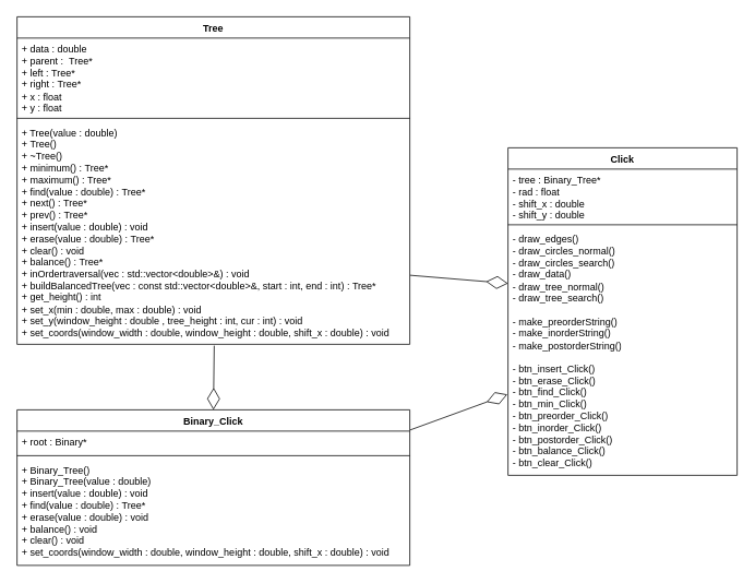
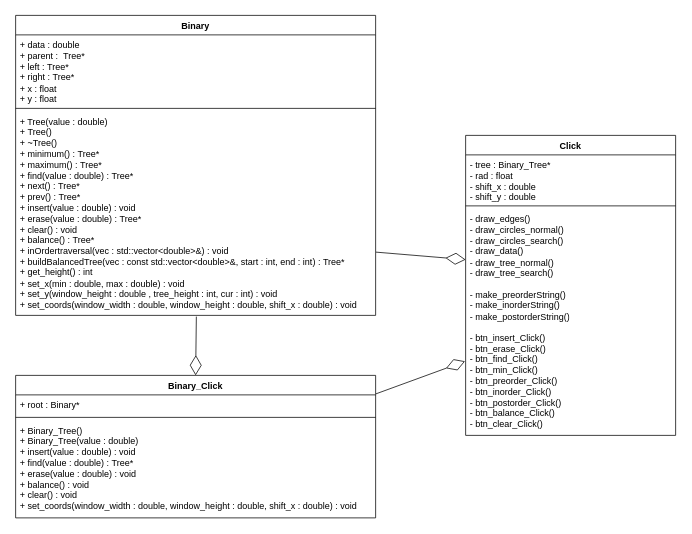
  <mxCell id="0" />
  <mxCell id="1" parent="0" />
- <mxCell id="2" value="Tree" style="swimlane;fontStyle=1;align=center;verticalAlign=top;childLayout=stackLayout;horizontal=1;startSize=26;horizontalStack=0;resizeParent=1;resizeParentMax=0;resizeLast=0;collapsible=1;marginBottom=0;whiteSpace=wrap;html=1;" vertex="1" parent="1"><mxGeometry x="20" y="20" width="480" height="400" as="geometry" /></mxCell>
+ <mxCell id="2" value="Binary" style="swimlane;fontStyle=1;align=center;verticalAlign=top;childLayout=stackLayout;horizontal=1;startSize=26;horizontalStack=0;resizeParent=1;resizeParentMax=0;resizeLast=0;collapsible=1;marginBottom=0;whiteSpace=wrap;html=1;" vertex="1" parent="1"><mxGeometry x="20" y="20" width="480" height="400" as="geometry" /></mxCell>
  <mxCell id="3" value="+ data : double&lt;div&gt;+ parent :&amp;nbsp;&lt;span style=&quot;background-color: initial;&quot;&gt;&amp;nbsp;Tree*&lt;/span&gt;&lt;span style=&quot;background-color: initial;&quot;&gt;&amp;nbsp;&lt;/span&gt;&lt;/div&gt;&lt;div&gt;+ left :&amp;nbsp;&lt;span style=&quot;background-color: initial;&quot;&gt;Tree*&lt;/span&gt;&lt;span style=&quot;background-color: initial;&quot;&gt;&amp;nbsp;&lt;/span&gt;&lt;br&gt;&lt;/div&gt;&lt;div&gt;+ right :&amp;nbsp;&lt;span style=&quot;background-color: initial;&quot;&gt;Tree*&lt;/span&gt;&lt;span style=&quot;background-color: initial;&quot;&gt;&amp;nbsp;&lt;/span&gt;&lt;br&gt;&lt;/div&gt;&lt;div&gt;+ x :&amp;nbsp;&lt;span style=&quot;background-color: initial;&quot;&gt;float&lt;/span&gt;&lt;span style=&quot;background-color: initial;&quot;&gt;&amp;nbsp;&lt;/span&gt;&lt;br&gt;&lt;/div&gt;&lt;div&gt;&lt;span style=&quot;background-color: initial;&quot;&gt;+ y :&amp;nbsp;&lt;/span&gt;&lt;span style=&quot;background-color: initial;&quot;&gt;float&lt;/span&gt;&lt;/div&gt;" style="text;strokeColor=none;fillColor=none;align=left;verticalAlign=top;spacingLeft=4;spacingRight=4;overflow=hidden;rotatable=0;points=[[0,0.5],[1,0.5]];portConstraint=eastwest;whiteSpace=wrap;html=1;" vertex="1" parent="2"><mxGeometry y="26" width="480" height="94" as="geometry" /></mxCell>
  <mxCell id="4" value="" style="line;strokeWidth=1;fillColor=none;align=left;verticalAlign=middle;spacingTop=-1;spacingLeft=3;spacingRight=3;rotatable=0;labelPosition=right;points=[];portConstraint=eastwest;strokeColor=inherit;" vertex="1" parent="2"><mxGeometry y="120" width="480" height="8" as="geometry" /></mxCell>
  <mxCell id="5" value="&lt;div&gt;+ Tree(value :&amp;nbsp;&lt;span style=&quot;background-color: initial;&quot;&gt;double&lt;/span&gt;&lt;span style=&quot;background-color: initial;&quot;&gt;)&lt;/span&gt;&lt;/div&gt;&lt;div&gt;+&amp;nbsp;Tree()&lt;/div&gt;&lt;div&gt;+&amp;nbsp;~Tree()&lt;/div&gt;&lt;div&gt;+ minimum() :&amp;nbsp;&lt;span style=&quot;background-color: initial;&quot;&gt;Tree*&lt;/span&gt;&lt;br&gt;&lt;/div&gt;&lt;div&gt;&lt;span style=&quot;background-color: initial;&quot;&gt;+ maximum() :&amp;nbsp;&lt;/span&gt;&lt;span style=&quot;background-color: initial;&quot;&gt;Tree*&lt;/span&gt;&lt;span style=&quot;background-color: initial;&quot;&gt;&lt;br&gt;&lt;/span&gt;&lt;/div&gt;&lt;div&gt;&lt;span style=&quot;background-color: initial;&quot;&gt;+ find(value :&amp;nbsp;&lt;/span&gt;&lt;span style=&quot;background-color: initial;&quot;&gt;double&lt;/span&gt;&lt;span style=&quot;background-color: initial;&quot;&gt;) :&amp;nbsp;&lt;/span&gt;&lt;span style=&quot;background-color: initial;&quot;&gt;Tree*&lt;/span&gt;&lt;/div&gt;&lt;div&gt;+ next() :&amp;nbsp;&lt;span style=&quot;background-color: initial;&quot;&gt;Tree*&lt;/span&gt;&lt;br&gt;&lt;/div&gt;&lt;div&gt;&lt;span style=&quot;background-color: initial;&quot;&gt;+ prev() :&amp;nbsp;&lt;/span&gt;&lt;span style=&quot;background-color: initial;&quot;&gt;Tree*&lt;/span&gt;&lt;span style=&quot;background-color: initial;&quot;&gt;&lt;br&gt;&lt;/span&gt;&lt;/div&gt;&lt;div&gt;&lt;span style=&quot;background-color: initial;&quot;&gt;+ insert(value :&amp;nbsp;&lt;/span&gt;&lt;span style=&quot;background-color: initial;&quot;&gt;double&lt;/span&gt;&lt;span style=&quot;background-color: initial;&quot;&gt;) :&amp;nbsp;&lt;/span&gt;&lt;span style=&quot;background-color: initial;&quot;&gt;void&lt;/span&gt;&lt;span style=&quot;background-color: initial;&quot;&gt;&amp;nbsp;&lt;/span&gt;&lt;/div&gt;&lt;div&gt;+ erase(value :&amp;nbsp;&lt;span style=&quot;background-color: initial;&quot;&gt;double&lt;/span&gt;&lt;span style=&quot;background-color: initial;&quot;&gt;) :&amp;nbsp;&lt;/span&gt;&lt;span style=&quot;background-color: initial;&quot;&gt;Tree*&lt;/span&gt;&lt;/div&gt;&lt;div&gt;+ clear() :&amp;nbsp;&lt;span style=&quot;background-color: initial;&quot;&gt;void&lt;/span&gt;&lt;span style=&quot;background-color: initial;&quot;&gt;&amp;nbsp;&lt;/span&gt;&lt;br&gt;&lt;/div&gt;&lt;div&gt;&lt;span style=&quot;background-color: initial;&quot;&gt;+ balance() :&amp;nbsp;&lt;/span&gt;&lt;span style=&quot;background-color: initial;&quot;&gt;Tree*&lt;/span&gt;&lt;span style=&quot;background-color: initial;&quot;&gt;&lt;br&gt;&lt;/span&gt;&lt;/div&gt;&lt;div&gt;+ inOrdertraversal(vec :&amp;nbsp;&lt;span style=&quot;background-color: initial;&quot;&gt;std::vector&amp;lt;double&amp;gt;&amp;amp;&lt;/span&gt;&lt;span style=&quot;background-color: initial;&quot;&gt;) :&amp;nbsp;&lt;/span&gt;&lt;span style=&quot;background-color: initial;&quot;&gt;void&lt;/span&gt;&lt;span style=&quot;background-color: initial;&quot;&gt;&amp;nbsp;&lt;/span&gt;&lt;/div&gt;&lt;div&gt;+ buildBalancedTree(vec :&amp;nbsp;&lt;span style=&quot;background-color: initial;&quot;&gt;const std::vector&amp;lt;double&amp;gt;&amp;amp;&lt;/span&gt;&lt;span style=&quot;background-color: initial;&quot;&gt;, start :&amp;nbsp;&lt;/span&gt;&lt;span style=&quot;background-color: initial;&quot;&gt;int&lt;/span&gt;&lt;span style=&quot;background-color: initial;&quot;&gt;, end :&amp;nbsp;&lt;/span&gt;&lt;span style=&quot;background-color: initial;&quot;&gt;int&lt;/span&gt;&lt;span style=&quot;background-color: initial;&quot;&gt;) :&amp;nbsp;&lt;/span&gt;&lt;span style=&quot;background-color: initial;&quot;&gt;Tree*&lt;/span&gt;&lt;/div&gt;&lt;div&gt;+ get_height() :&amp;nbsp;&lt;span style=&quot;background-color: initial;&quot;&gt;int&lt;/span&gt;&lt;span style=&quot;background-color: initial;&quot;&gt;&amp;nbsp;&lt;/span&gt;&lt;br&gt;&lt;/div&gt;&lt;div&gt;+ set_x(min :&amp;nbsp;&lt;span style=&quot;background-color: initial;&quot;&gt;double&lt;/span&gt;&lt;span style=&quot;background-color: initial;&quot;&gt;, max :&amp;nbsp;&lt;/span&gt;&lt;span style=&quot;background-color: initial;&quot;&gt;double&lt;/span&gt;&lt;span style=&quot;background-color: initial;&quot;&gt;) :&amp;nbsp;&lt;/span&gt;&lt;span style=&quot;background-color: initial;&quot;&gt;void&lt;/span&gt;&lt;span style=&quot;background-color: initial;&quot;&gt;&amp;nbsp;&lt;/span&gt;&lt;/div&gt;&lt;div&gt;+ set_y(window_height :&amp;nbsp;&lt;span style=&quot;background-color: initial;&quot;&gt;double&lt;/span&gt;&lt;span style=&quot;background-color: initial;&quot;&gt;&amp;nbsp;&lt;/span&gt;&lt;span style=&quot;background-color: initial;&quot;&gt;, tree_height :&amp;nbsp;&lt;/span&gt;&lt;span style=&quot;background-color: initial;&quot;&gt;int&lt;/span&gt;&lt;span style=&quot;background-color: initial;&quot;&gt;, cur :&amp;nbsp;&lt;/span&gt;&lt;span style=&quot;background-color: initial;&quot;&gt;int&lt;/span&gt;&lt;span style=&quot;background-color: initial;&quot;&gt;) :&amp;nbsp;&lt;/span&gt;&lt;span style=&quot;background-color: initial;&quot;&gt;void&lt;/span&gt;&lt;span style=&quot;background-color: initial;&quot;&gt;&amp;nbsp;&lt;/span&gt;&lt;/div&gt;&lt;div&gt;+ set_coords(window_width :&amp;nbsp;&lt;span style=&quot;background-color: initial;&quot;&gt;double&lt;/span&gt;&lt;span style=&quot;background-color: initial;&quot;&gt;, window_height :&amp;nbsp;&lt;/span&gt;&lt;span style=&quot;background-color: initial;&quot;&gt;double&lt;/span&gt;&lt;span style=&quot;background-color: initial;&quot;&gt;, shift_x :&amp;nbsp;&lt;/span&gt;&lt;span style=&quot;background-color: initial;&quot;&gt;double&lt;/span&gt;&lt;span style=&quot;background-color: initial;&quot;&gt;) :&amp;nbsp;&lt;/span&gt;&lt;span style=&quot;background-color: initial;&quot;&gt;void&lt;/span&gt;&lt;span style=&quot;background-color: initial;&quot;&gt;&amp;nbsp;&lt;/span&gt;&lt;/div&gt;&lt;div&gt;&lt;br&gt;&lt;/div&gt;&lt;div&gt;&lt;br&gt;&lt;/div&gt;&lt;div&gt;&lt;br&gt;&lt;/div&gt;&lt;div&gt;&lt;br&gt;&lt;/div&gt;&lt;div&gt;&lt;br&gt;&lt;/div&gt;&lt;div&gt;&lt;br&gt;&lt;/div&gt;" style="text;strokeColor=none;fillColor=none;align=left;verticalAlign=top;spacingLeft=4;spacingRight=4;overflow=hidden;rotatable=0;points=[[0,0.5],[1,0.5]];portConstraint=eastwest;whiteSpace=wrap;html=1;" vertex="1" parent="2"><mxGeometry y="128" width="480" height="272" as="geometry" /></mxCell>
  <mxCell id="6" value="Binary_Click" style="swimlane;fontStyle=1;align=center;verticalAlign=top;childLayout=stackLayout;horizontal=1;startSize=26;horizontalStack=0;resizeParent=1;resizeParentMax=0;resizeLast=0;collapsible=1;marginBottom=0;whiteSpace=wrap;html=1;" vertex="1" parent="1"><mxGeometry x="20" y="500" width="480" height="190" as="geometry" /></mxCell>
  <mxCell id="7" value="+ root : Binary*&amp;nbsp;" style="text;strokeColor=none;fillColor=none;align=left;verticalAlign=top;spacingLeft=4;spacingRight=4;overflow=hidden;rotatable=0;points=[[0,0.5],[1,0.5]];portConstraint=eastwest;whiteSpace=wrap;html=1;" vertex="1" parent="6"><mxGeometry y="26" width="480" height="26" as="geometry" /></mxCell>
  <mxCell id="8" value="" style="line;strokeWidth=1;fillColor=none;align=left;verticalAlign=middle;spacingTop=-1;spacingLeft=3;spacingRight=3;rotatable=0;labelPosition=right;points=[];portConstraint=eastwest;strokeColor=inherit;" vertex="1" parent="6"><mxGeometry y="52" width="480" height="8" as="geometry" /></mxCell>
  <mxCell id="9" value="&lt;div&gt;+ Binary_Tree()&lt;br&gt;&lt;/div&gt;&lt;div&gt;+ Binary_Tree(value :&amp;nbsp;&lt;span style=&quot;background-color: initial;&quot;&gt;double&lt;/span&gt;&lt;span style=&quot;background-color: initial;&quot;&gt;)&lt;/span&gt;&lt;/div&gt;&lt;div&gt;+ insert(value :&amp;nbsp;&lt;span style=&quot;background-color: initial;&quot;&gt;double&lt;/span&gt;&lt;span style=&quot;background-color: initial;&quot;&gt;) :&amp;nbsp;&lt;/span&gt;&lt;span style=&quot;background-color: initial;&quot;&gt;void&lt;/span&gt;&lt;span style=&quot;background-color: initial;&quot;&gt;&amp;nbsp;&lt;/span&gt;&lt;/div&gt;&lt;div&gt;+ find(value :&amp;nbsp;&lt;span style=&quot;background-color: initial;&quot;&gt;double&lt;/span&gt;&lt;span style=&quot;background-color: initial;&quot;&gt;) :&amp;nbsp;&lt;/span&gt;&lt;span style=&quot;background-color: initial;&quot;&gt;Tree*&lt;/span&gt;&lt;/div&gt;&lt;div&gt;&lt;span style=&quot;background-color: initial;&quot;&gt;+ erase(value :&amp;nbsp;&lt;/span&gt;&lt;span style=&quot;background-color: initial;&quot;&gt;double&lt;/span&gt;&lt;span style=&quot;background-color: initial;&quot;&gt;) :&amp;nbsp;&lt;/span&gt;&lt;span style=&quot;background-color: initial;&quot;&gt;void&lt;/span&gt;&lt;/div&gt;&lt;div&gt;&lt;span style=&quot;background-color: initial;&quot;&gt;+ balance() :&amp;nbsp;&lt;/span&gt;&lt;span style=&quot;background-color: initial;&quot;&gt;void&lt;/span&gt;&lt;span style=&quot;background-color: initial;&quot;&gt;&amp;nbsp;&lt;/span&gt;&lt;span style=&quot;background-color: initial;&quot;&gt;&lt;br&gt;&lt;/span&gt;&lt;/div&gt;&lt;div&gt;&lt;span style=&quot;background-color: initial;&quot;&gt;+ clear() :&amp;nbsp;&lt;/span&gt;&lt;span style=&quot;background-color: initial;&quot;&gt;void&lt;/span&gt;&lt;span style=&quot;background-color: initial;&quot;&gt;&amp;nbsp;&lt;/span&gt;&lt;span style=&quot;background-color: initial;&quot;&gt;&lt;br&gt;&lt;/span&gt;&lt;/div&gt;&lt;div&gt;&lt;span style=&quot;background-color: initial;&quot;&gt;+ set_coords(window_width :&amp;nbsp;&lt;/span&gt;&lt;span style=&quot;background-color: initial;&quot;&gt;double&lt;/span&gt;&lt;span style=&quot;background-color: initial;&quot;&gt;, window_height :&amp;nbsp;&lt;/span&gt;&lt;span style=&quot;background-color: initial;&quot;&gt;double&lt;/span&gt;&lt;span style=&quot;background-color: initial;&quot;&gt;, shift_x :&amp;nbsp;&lt;/span&gt;&lt;span style=&quot;background-color: initial;&quot;&gt;double&lt;/span&gt;&lt;span style=&quot;background-color: initial;&quot;&gt;) :&amp;nbsp;&lt;/span&gt;&lt;span style=&quot;background-color: initial;&quot;&gt;void&lt;/span&gt;&lt;span style=&quot;background-color: initial;&quot;&gt;&amp;nbsp;&lt;/span&gt;&lt;/div&gt;" style="text;strokeColor=none;fillColor=none;align=left;verticalAlign=top;spacingLeft=4;spacingRight=4;overflow=hidden;rotatable=0;points=[[0,0.5],[1,0.5]];portConstraint=eastwest;whiteSpace=wrap;html=1;" vertex="1" parent="6"><mxGeometry y="60" width="480" height="130" as="geometry" /></mxCell>
  <mxCell id="10" value="Click" style="swimlane;fontStyle=1;align=center;verticalAlign=top;childLayout=stackLayout;horizontal=1;startSize=26;horizontalStack=0;resizeParent=1;resizeParentMax=0;resizeLast=0;collapsible=1;marginBottom=0;whiteSpace=wrap;html=1;" vertex="1" parent="1"><mxGeometry x="620" y="180" width="280" height="400" as="geometry" /></mxCell>
  <mxCell id="11" value="- tree : Binary_Tree*&lt;div&gt;- rad :&amp;nbsp;&lt;span style=&quot;background-color: initial;&quot;&gt;float&lt;/span&gt;&lt;span style=&quot;background-color: initial;&quot;&gt;&amp;nbsp;&lt;/span&gt;&lt;br&gt;&lt;/div&gt;&lt;div&gt;&lt;span style=&quot;background-color: initial;&quot;&gt;- shift_x :&amp;nbsp;&lt;/span&gt;&lt;span style=&quot;background-color: initial;&quot;&gt;double&lt;/span&gt;&lt;span style=&quot;background-color: initial;&quot;&gt;&amp;nbsp;&lt;/span&gt;&lt;span style=&quot;background-color: initial;&quot;&gt;&lt;br&gt;&lt;/span&gt;&lt;/div&gt;&lt;div&gt;&lt;span style=&quot;background-color: initial;&quot;&gt;- shift_y :&amp;nbsp;&lt;/span&gt;&lt;span style=&quot;background-color: initial;&quot;&gt;double&lt;/span&gt;&lt;span style=&quot;background-color: initial;&quot;&gt;&lt;br&gt;&lt;/span&gt;&lt;/div&gt;" style="text;strokeColor=none;fillColor=none;align=left;verticalAlign=top;spacingLeft=4;spacingRight=4;overflow=hidden;rotatable=0;points=[[0,0.5],[1,0.5]];portConstraint=eastwest;whiteSpace=wrap;html=1;" vertex="1" parent="10"><mxGeometry y="26" width="280" height="64" as="geometry" /></mxCell>
  <mxCell id="12" value="" style="line;strokeWidth=1;fillColor=none;align=left;verticalAlign=middle;spacingTop=-1;spacingLeft=3;spacingRight=3;rotatable=0;labelPosition=right;points=[];portConstraint=eastwest;strokeColor=inherit;" vertex="1" parent="10"><mxGeometry y="90" width="280" height="8" as="geometry" /></mxCell>
  <mxCell id="13" value="-&amp;nbsp;draw_edges()&lt;div&gt;-&amp;nbsp;draw_circles_normal()&lt;/div&gt;&lt;div&gt;-&amp;nbsp;draw_circles_search()&lt;/div&gt;&lt;div&gt;-&amp;nbsp;draw_data()&lt;/div&gt;&lt;div&gt;-&amp;nbsp;draw_tree_normal()&lt;/div&gt;&lt;div&gt;-&amp;nbsp;draw_tree_search()&lt;/div&gt;&lt;div&gt;&lt;br&gt;&lt;/div&gt;&lt;div&gt;-&amp;nbsp;make_preorderString()&lt;/div&gt;&lt;div&gt;-&amp;nbsp;make_inorderString()&lt;/div&gt;&lt;div&gt;-&amp;nbsp;make_postorderString()&lt;/div&gt;&lt;div&gt;&lt;br&gt;&lt;/div&gt;&lt;div&gt;-&amp;nbsp;btn_insert_Click()&lt;/div&gt;&lt;div&gt;-&amp;nbsp;btn_erase_Click()&lt;/div&gt;&lt;div&gt;-&amp;nbsp;btn_find_Click()&lt;/div&gt;&lt;div&gt;-&amp;nbsp;btn_min_Click()&lt;/div&gt;&lt;div&gt;-&amp;nbsp;btn_preorder_Click()&lt;/div&gt;&lt;div&gt;-&amp;nbsp;btn_inorder_Click()&lt;/div&gt;&lt;div&gt;-&amp;nbsp;btn_postorder_Click()&lt;/div&gt;&lt;div&gt;-&amp;nbsp;btn_balance_Click()&lt;/div&gt;&lt;div&gt;-&amp;nbsp;btn_clear_Click()&lt;/div&gt;" style="text;strokeColor=none;fillColor=none;align=left;verticalAlign=top;spacingLeft=4;spacingRight=4;overflow=hidden;rotatable=0;points=[[0,0.5],[1,0.5]];portConstraint=eastwest;whiteSpace=wrap;html=1;" vertex="1" parent="10"><mxGeometry y="98" width="280" height="302" as="geometry" /></mxCell>
  <mxCell id="14" value="" style="endArrow=diamondThin;endFill=0;endSize=24;html=1;rounded=0;entryX=0.5;entryY=0;entryDx=0;entryDy=0;exitX=0.502;exitY=1.006;exitDx=0;exitDy=0;exitPerimeter=0;" edge="1" parent="1" source="5" target="6"><mxGeometry width="160" relative="1" as="geometry"><mxPoint x="420" y="470" as="sourcePoint" /><mxPoint x="580" y="470" as="targetPoint" /></mxGeometry></mxCell>
  <mxCell id="15" value="" style="endArrow=diamondThin;endFill=0;endSize=24;html=1;rounded=0;entryX=0;entryY=0.224;entryDx=0;entryDy=0;exitX=1.001;exitY=0.69;exitDx=0;exitDy=0;exitPerimeter=0;entryPerimeter=0;" edge="1" parent="1" source="5" target="13"><mxGeometry width="160" relative="1" as="geometry"><mxPoint x="571" y="400" as="sourcePoint" /><mxPoint x="570" y="478" as="targetPoint" /></mxGeometry></mxCell>
  <mxCell id="16" value="" style="endArrow=diamondThin;endFill=0;endSize=24;html=1;rounded=0;entryX=-0.003;entryY=0.673;entryDx=0;entryDy=0;entryPerimeter=0;exitX=1.001;exitY=-0.053;exitDx=0;exitDy=0;exitPerimeter=0;" edge="1" parent="1" source="7" target="13"><mxGeometry width="160" relative="1" as="geometry"><mxPoint x="450" y="470" as="sourcePoint" /><mxPoint x="610" y="470" as="targetPoint" /></mxGeometry></mxCell>
